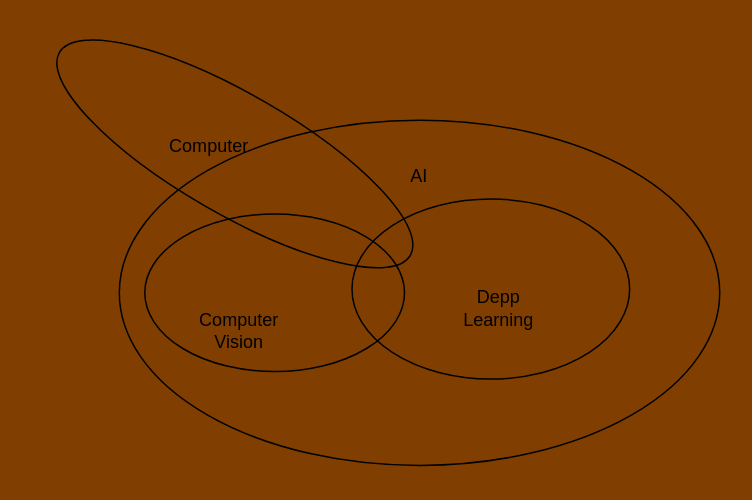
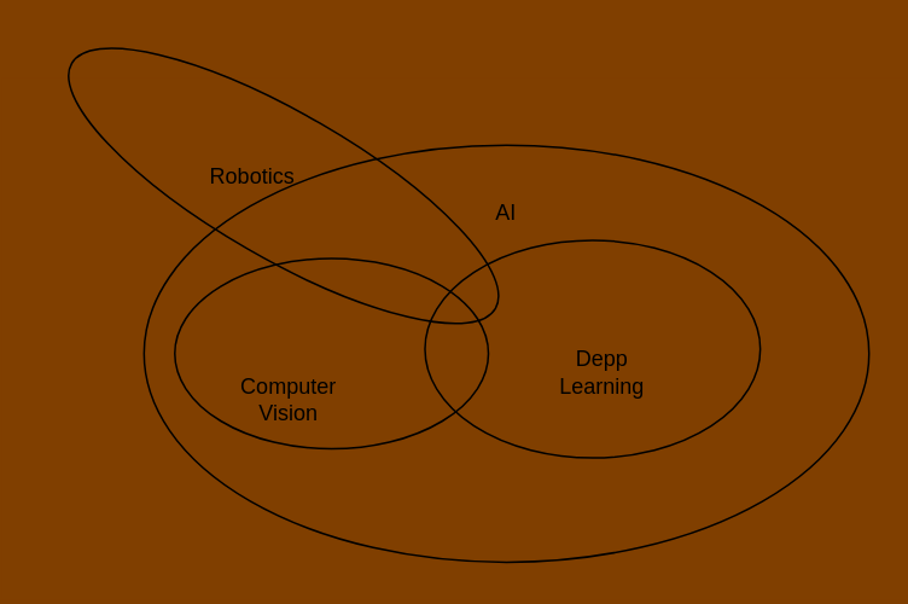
  <mxCell id="0" />
  <mxCell id="1" parent="0" />
  <mxCell id="2" value="" style="ellipse;whiteSpace=wrap;html=1;fillColor=none;rotation=0;" parent="1" vertex="1"><mxGeometry x="95.96" y="100" width="173.04" height="105" as="geometry" /></mxCell>
  <mxCell id="3" value="" style="ellipse;whiteSpace=wrap;html=1;fillColor=none;" parent="1" vertex="1"><mxGeometry x="234" y="90" width="185" height="120" as="geometry" /></mxCell>
  <mxCell id="4" value="" style="ellipse;whiteSpace=wrap;html=1;fillColor=none;rotation=30;" parent="1" vertex="1"><mxGeometry x="20.96" y="20" width="270" height="80" as="geometry" /></mxCell>
  <mxCell id="5" value="" style="ellipse;whiteSpace=wrap;html=1;fillColor=none;" parent="1" vertex="1"><mxGeometry x="79" y="37.5" width="400" height="230" as="geometry" /></mxCell>
  <mxCell id="6" value="AI" style="text;strokeColor=none;align=center;fillColor=none;html=1;verticalAlign=middle;whiteSpace=wrap;rounded=0;" parent="1" vertex="1"><mxGeometry x="249" y="60" width="60" height="30" as="geometry" /></mxCell>
- <mxCell id="7" value="Computer" style="text;strokeColor=none;align=center;fillColor=none;html=1;verticalAlign=middle;whiteSpace=wrap;rounded=0;" parent="1" vertex="1"><mxGeometry x="109" y="40" width="60" height="30" as="geometry" /></mxCell>
+ <mxCell id="7" value="Robotics" style="text;strokeColor=none;align=center;fillColor=none;html=1;verticalAlign=middle;whiteSpace=wrap;rounded=0;" parent="1" vertex="1"><mxGeometry x="109" y="40" width="60" height="30" as="geometry" /></mxCell>
  <mxCell id="8" value="Depp Learning" style="text;strokeColor=none;align=center;fillColor=none;html=1;verticalAlign=middle;whiteSpace=wrap;rounded=0;" parent="1" vertex="1"><mxGeometry x="301.5" y="147.5" width="60" height="30" as="geometry" /></mxCell>
  <mxCell id="9" value="Computer Vision" style="text;strokeColor=none;align=center;fillColor=none;html=1;verticalAlign=middle;whiteSpace=wrap;rounded=0;" parent="1" vertex="1"><mxGeometry x="129" y="162.5" width="60" height="30" as="geometry" /></mxCell>
